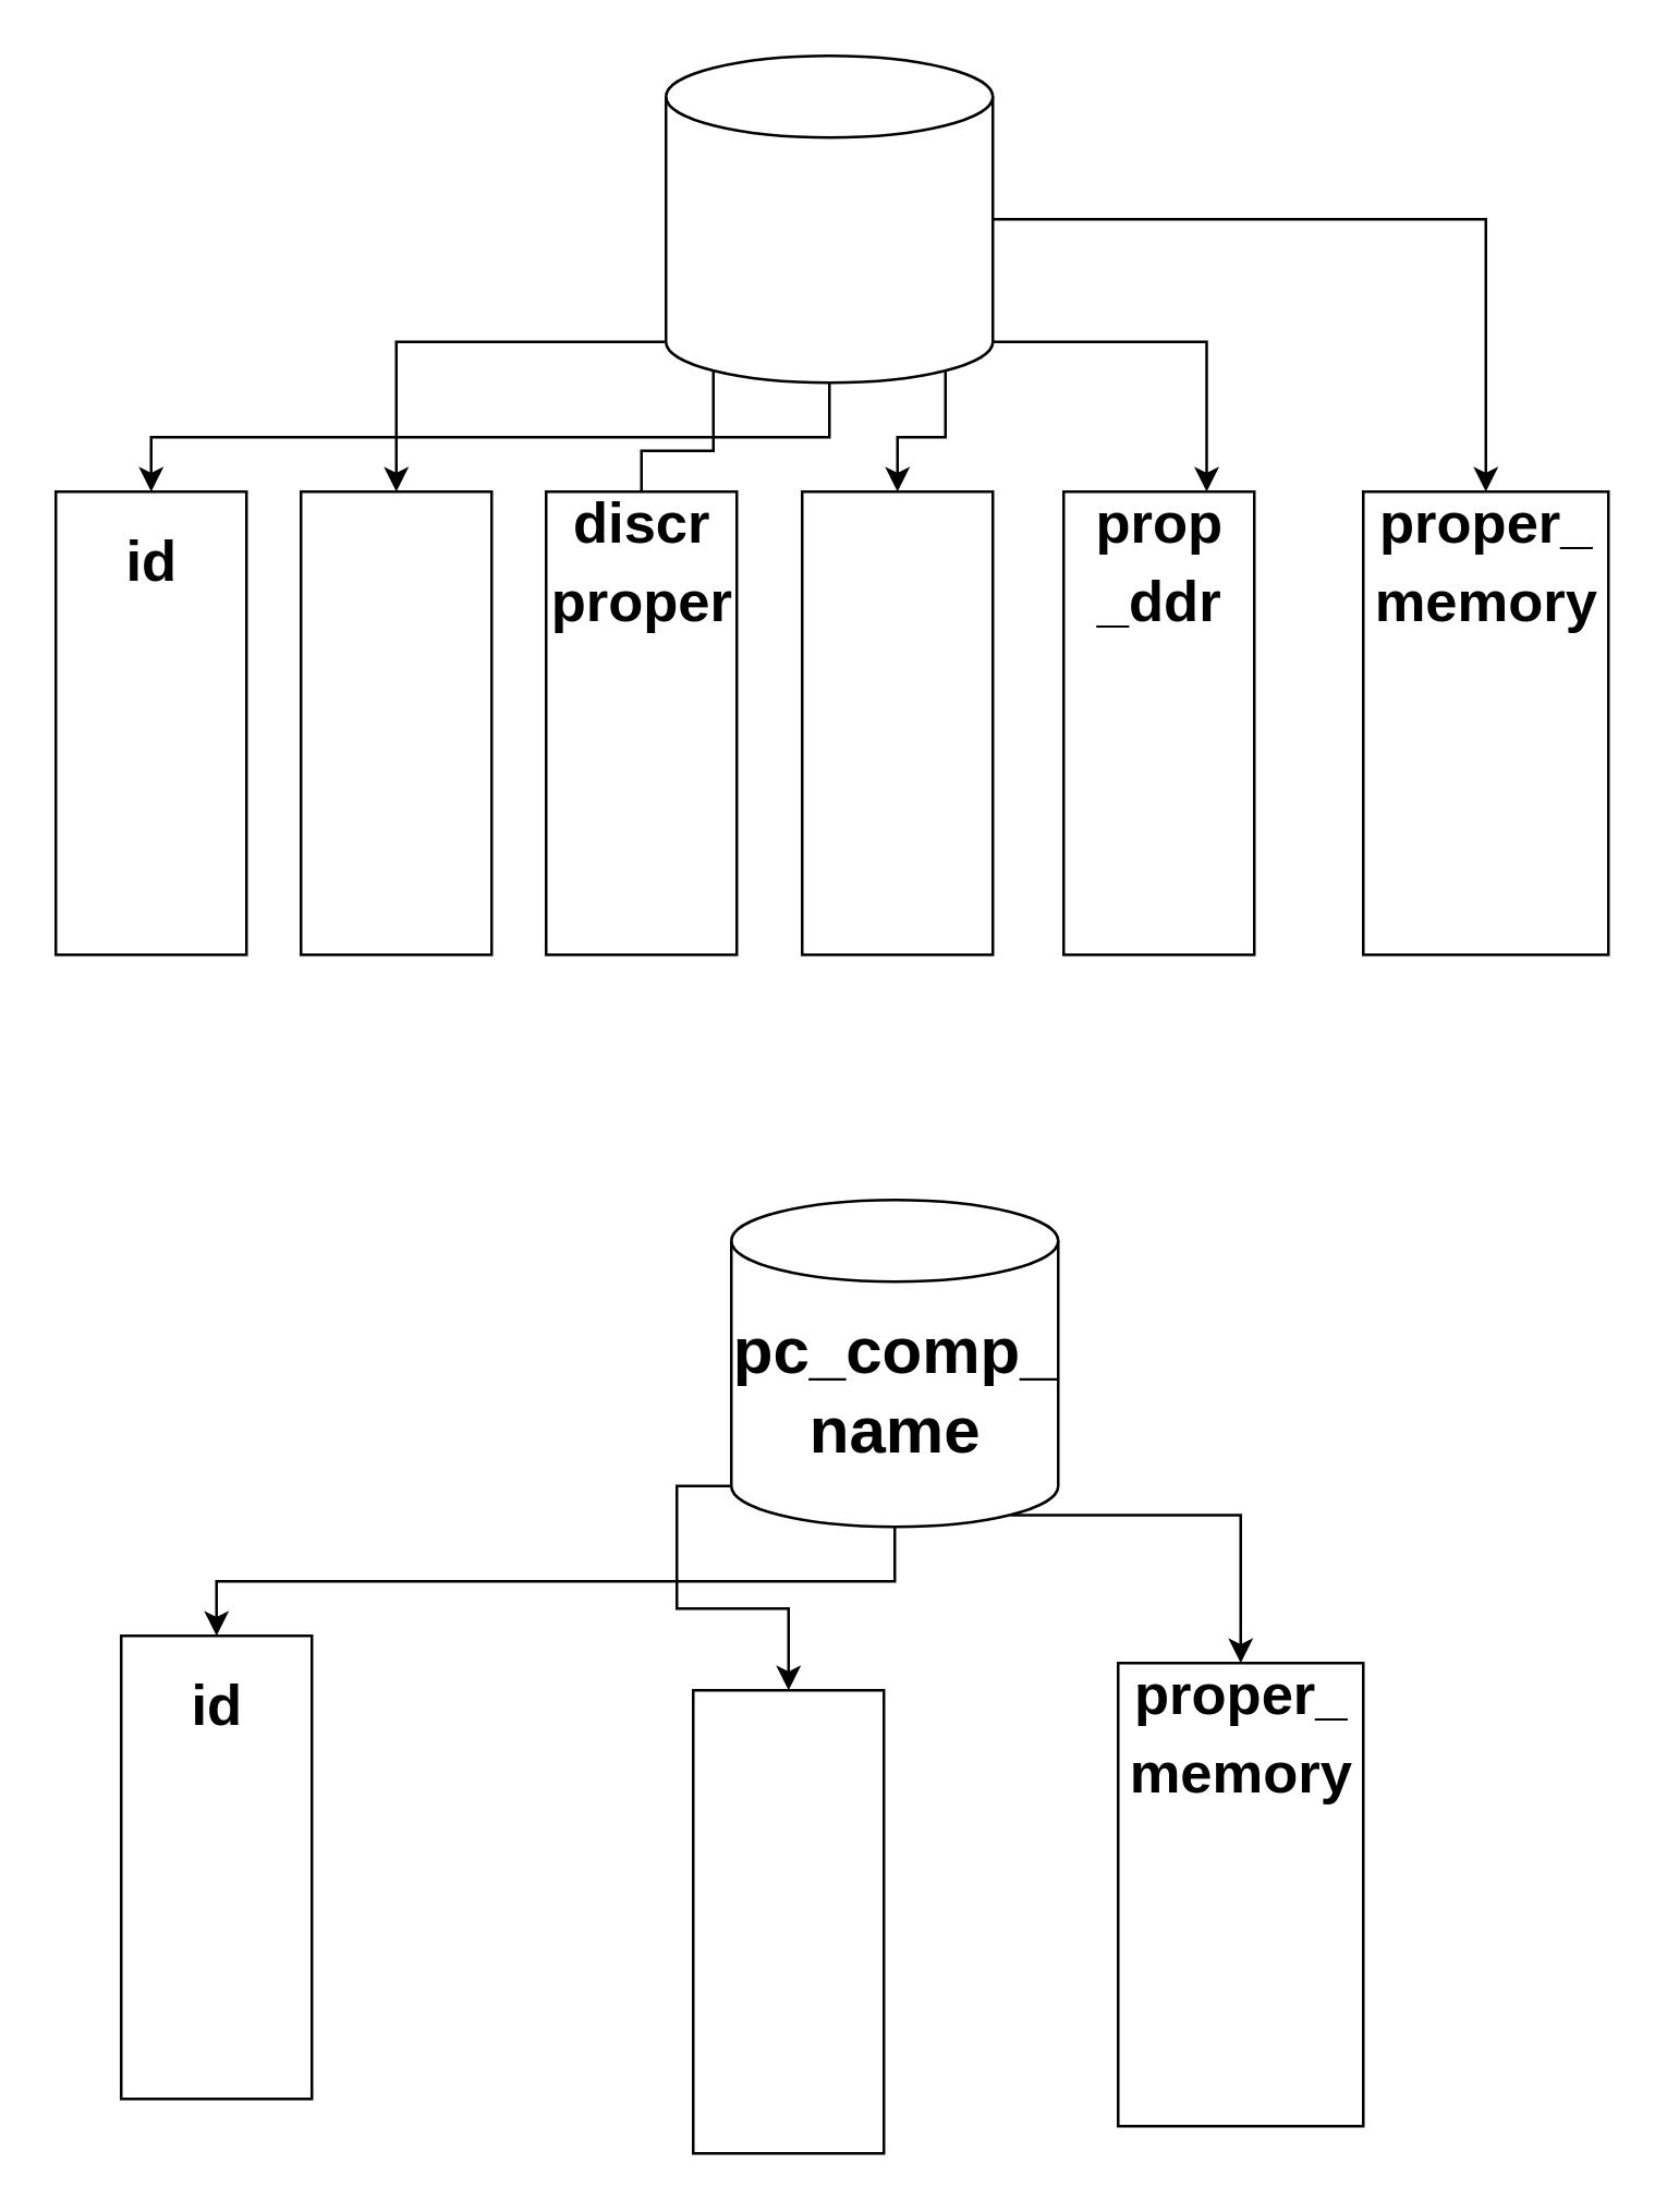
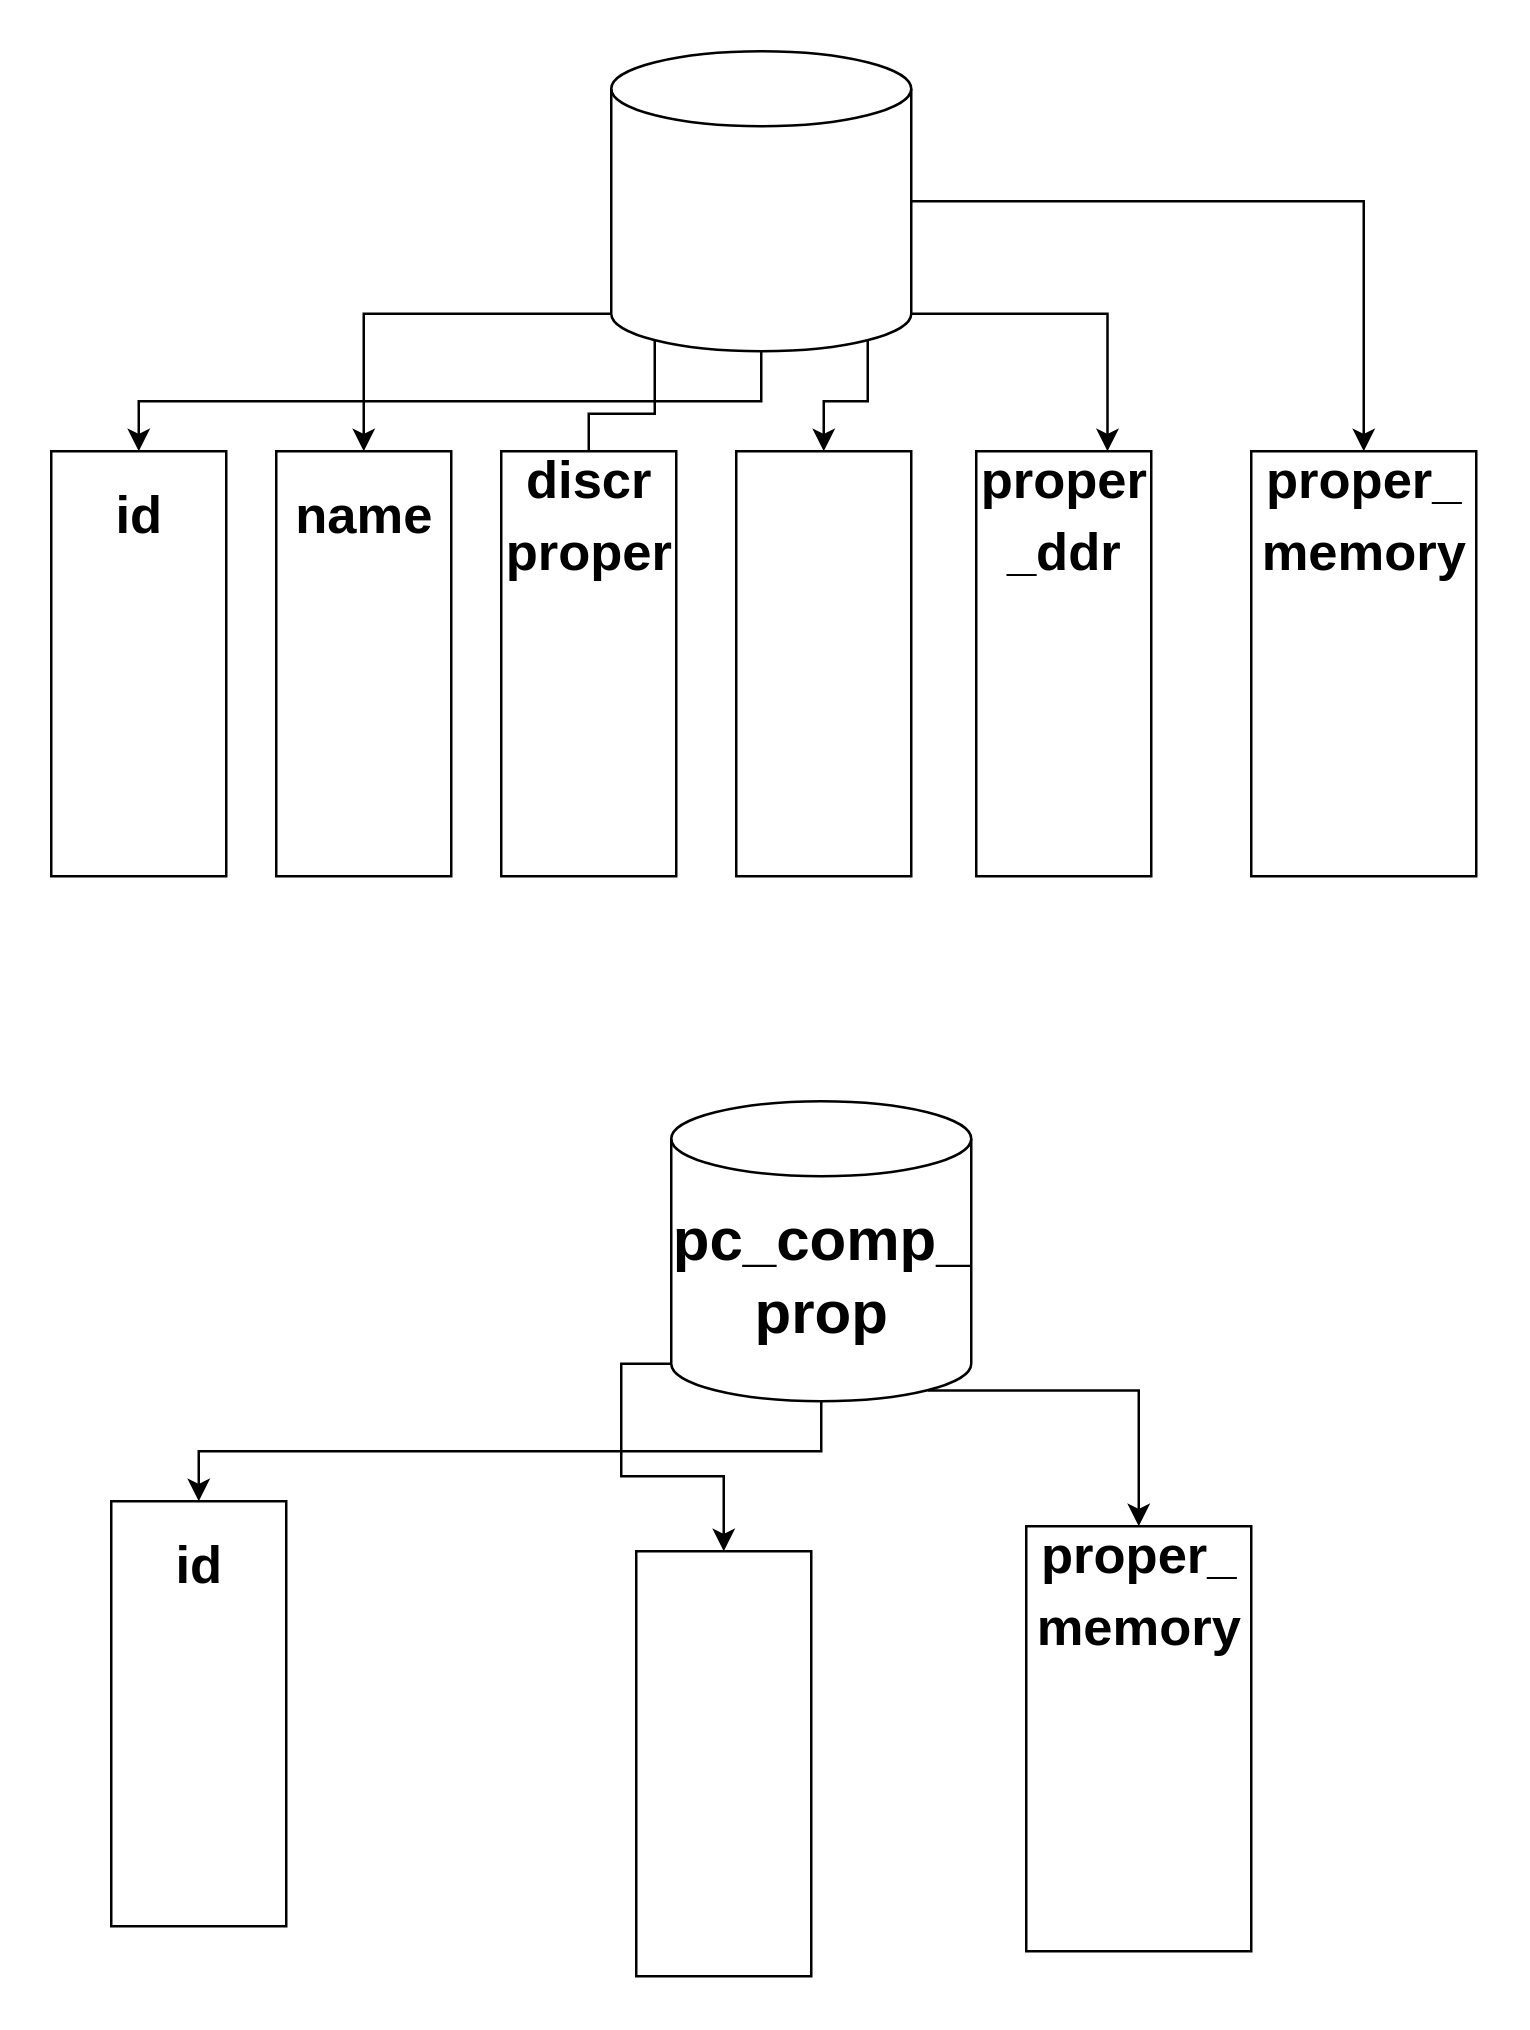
  <mxCell id="0" />
  <mxCell id="1" parent="0" />
  <mxCell id="2" style="edgeStyle=orthogonalEdgeStyle;rounded=0;orthogonalLoop=1;jettySize=auto;html=1;exitX=0.5;exitY=1;exitDx=0;exitDy=0;exitPerimeter=0;entryX=0.5;entryY=0;entryDx=0;entryDy=0;" parent="1" source="8" target="9" edge="1"><mxGeometry relative="1" as="geometry"><mxPoint x="20" y="160" as="targetPoint" /></mxGeometry></mxCell>
  <mxCell id="3" style="edgeStyle=orthogonalEdgeStyle;rounded=0;orthogonalLoop=1;jettySize=auto;html=1;exitX=0;exitY=1;exitDx=0;exitDy=-15;exitPerimeter=0;entryX=0.5;entryY=0;entryDx=0;entryDy=0;" parent="1" source="8" target="11" edge="1"><mxGeometry relative="1" as="geometry" /></mxCell>
  <mxCell id="4" style="edgeStyle=orthogonalEdgeStyle;rounded=0;orthogonalLoop=1;jettySize=auto;html=1;exitX=0.145;exitY=1;exitDx=0;exitDy=-4.35;exitPerimeter=0;" parent="1" source="8" target="14" edge="1"><mxGeometry relative="1" as="geometry"><mxPoint x="180" y="170" as="targetPoint" /></mxGeometry></mxCell>
  <mxCell id="5" style="edgeStyle=orthogonalEdgeStyle;rounded=0;orthogonalLoop=1;jettySize=auto;html=1;exitX=0.855;exitY=1;exitDx=0;exitDy=-4.35;exitPerimeter=0;entryX=0.5;entryY=0;entryDx=0;entryDy=0;" parent="1" source="8" target="15" edge="1"><mxGeometry relative="1" as="geometry" /></mxCell>
  <mxCell id="6" style="edgeStyle=orthogonalEdgeStyle;rounded=0;orthogonalLoop=1;jettySize=auto;html=1;exitX=1;exitY=1;exitDx=0;exitDy=-15;exitPerimeter=0;entryX=0.75;entryY=0;entryDx=0;entryDy=0;" parent="1" source="8" target="16" edge="1"><mxGeometry relative="1" as="geometry" /></mxCell>
  <mxCell id="7" style="edgeStyle=orthogonalEdgeStyle;rounded=0;orthogonalLoop=1;jettySize=auto;html=1;exitX=1;exitY=0.5;exitDx=0;exitDy=0;exitPerimeter=0;entryX=0.5;entryY=0;entryDx=0;entryDy=0;" parent="1" source="8" target="18" edge="1"><mxGeometry relative="1" as="geometry" /></mxCell>
  <mxCell id="8" value="" style="shape=cylinder3;whiteSpace=wrap;html=1;boundedLbl=1;backgroundOutline=1;size=15;" parent="1" vertex="1"><mxGeometry x="244" y="20" width="120" height="120" as="geometry" /></mxCell>
  <mxCell id="9" value="" style="rounded=0;whiteSpace=wrap;html=1;" parent="1" vertex="1"><mxGeometry x="20" y="180" width="70" height="170" as="geometry" /></mxCell>
  <mxCell id="10" value="&lt;font style=&quot;font-size: 21px;&quot;&gt;id&lt;/font&gt;" style="text;strokeColor=none;fillColor=none;html=1;fontSize=24;fontStyle=1;verticalAlign=middle;align=center;" parent="1" vertex="1"><mxGeometry x="20" y="190" width="70" height="30" as="geometry" /></mxCell>
  <mxCell id="11" value="" style="rounded=0;whiteSpace=wrap;html=1;" parent="1" vertex="1"><mxGeometry x="110" y="180" width="70" height="170" as="geometry" /></mxCell>
+ <mxCell id="12" value="&lt;font style=&quot;font-size: 21px;&quot;&gt;name&lt;/font&gt;" style="text;strokeColor=none;fillColor=none;html=1;fontSize=24;fontStyle=1;verticalAlign=middle;align=center;" parent="1" vertex="1"><mxGeometry x="110" y="190" width="70" height="30" as="geometry" /></mxCell>
  <mxCell id="13" value="" style="rounded=0;whiteSpace=wrap;html=1;" parent="1" vertex="1"><mxGeometry x="200" y="180" width="70" height="170" as="geometry" /></mxCell>
  <mxCell id="14" value="&lt;span style=&quot;font-size: 21px;&quot;&gt;discr&lt;/span&gt;&lt;div&gt;&lt;span style=&quot;font-size: 21px;&quot;&gt;proper&lt;/span&gt;&lt;/div&gt;" style="text;strokeColor=none;fillColor=none;html=1;fontSize=24;fontStyle=1;verticalAlign=middle;align=center;" parent="1" vertex="1"><mxGeometry x="200" y="190" width="70" height="30" as="geometry" /></mxCell>
  <mxCell id="15" value="" style="rounded=0;whiteSpace=wrap;html=1;" parent="1" vertex="1"><mxGeometry x="294" y="180" width="70" height="170" as="geometry" /></mxCell>
  <mxCell id="16" value="" style="rounded=0;whiteSpace=wrap;html=1;" parent="1" vertex="1"><mxGeometry x="390" y="180" width="70" height="170" as="geometry" /></mxCell>
- <mxCell id="17" value="&lt;font style=&quot;font-size: 21px;&quot;&gt;prop&lt;/font&gt;&lt;div&gt;&lt;font style=&quot;font-size: 21px;&quot;&gt;_&lt;/font&gt;&lt;span style=&quot;background-color: initial; font-size: 21px;&quot;&gt;ddr&lt;/span&gt;&lt;/div&gt;" style="text;strokeColor=none;fillColor=none;html=1;fontSize=24;fontStyle=1;verticalAlign=middle;align=center;" parent="1" vertex="1"><mxGeometry x="390" y="190" width="70" height="30" as="geometry" /></mxCell>
+ <mxCell id="17" value="&lt;font style=&quot;font-size: 21px;&quot;&gt;proper&lt;/font&gt;&lt;div&gt;&lt;font style=&quot;font-size: 21px;&quot;&gt;_&lt;/font&gt;&lt;span style=&quot;background-color: initial; font-size: 21px;&quot;&gt;ddr&lt;/span&gt;&lt;/div&gt;" style="text;strokeColor=none;fillColor=none;html=1;fontSize=24;fontStyle=1;verticalAlign=middle;align=center;" parent="1" vertex="1"><mxGeometry x="390" y="190" width="70" height="30" as="geometry" /></mxCell>
  <mxCell id="18" value="" style="rounded=0;whiteSpace=wrap;html=1;" parent="1" vertex="1"><mxGeometry x="500" y="180" width="90" height="170" as="geometry" /></mxCell>
  <mxCell id="19" value="&lt;font style=&quot;font-size: 21px;&quot;&gt;proper_&lt;/font&gt;&lt;div&gt;&lt;font style=&quot;font-size: 21px;&quot;&gt;memory&lt;/font&gt;&lt;/div&gt;" style="text;strokeColor=none;fillColor=none;html=1;fontSize=24;fontStyle=1;verticalAlign=middle;align=center;" parent="1" vertex="1"><mxGeometry x="510" y="190" width="70" height="30" as="geometry" /></mxCell>
  <mxCell id="20" style="edgeStyle=orthogonalEdgeStyle;rounded=0;orthogonalLoop=1;jettySize=auto;html=1;exitX=0.5;exitY=1;exitDx=0;exitDy=0;exitPerimeter=0;entryX=0.5;entryY=0;entryDx=0;entryDy=0;" parent="1" source="23" target="25" edge="1"><mxGeometry relative="1" as="geometry"><mxPoint x="44" y="580" as="targetPoint" /></mxGeometry></mxCell>
  <mxCell id="21" style="edgeStyle=orthogonalEdgeStyle;rounded=0;orthogonalLoop=1;jettySize=auto;html=1;exitX=0;exitY=1;exitDx=0;exitDy=-15;exitPerimeter=0;entryX=0.5;entryY=0;entryDx=0;entryDy=0;" parent="1" source="23" target="27" edge="1"><mxGeometry relative="1" as="geometry" /></mxCell>
  <mxCell id="22" style="edgeStyle=orthogonalEdgeStyle;rounded=0;orthogonalLoop=1;jettySize=auto;html=1;exitX=0.855;exitY=1;exitDx=0;exitDy=-4.35;exitPerimeter=0;entryX=0.5;entryY=0;entryDx=0;entryDy=0;" parent="1" source="23" target="28" edge="1"><mxGeometry relative="1" as="geometry" /></mxCell>
  <mxCell id="23" value="" style="shape=cylinder3;whiteSpace=wrap;html=1;boundedLbl=1;backgroundOutline=1;size=15;" parent="1" vertex="1"><mxGeometry x="268" y="440" width="120" height="120" as="geometry" /></mxCell>
- <mxCell id="24" value="pc_comp_&lt;div&gt;name&lt;/div&gt;" style="text;strokeColor=none;fillColor=none;html=1;fontSize=24;fontStyle=1;verticalAlign=middle;align=center;" parent="1" vertex="1"><mxGeometry x="278" y="490" width="100" height="40" as="geometry" /></mxCell>
+ <mxCell id="24" value="pc_comp_&lt;div&gt;prop&lt;/div&gt;" style="text;strokeColor=none;fillColor=none;html=1;fontSize=24;fontStyle=1;verticalAlign=middle;align=center;" parent="1" vertex="1"><mxGeometry x="278" y="490" width="100" height="40" as="geometry" /></mxCell>
  <mxCell id="25" value="" style="rounded=0;whiteSpace=wrap;html=1;" parent="1" vertex="1"><mxGeometry x="44" y="600" width="70" height="170" as="geometry" /></mxCell>
  <mxCell id="26" value="&lt;font style=&quot;font-size: 21px;&quot;&gt;id&lt;/font&gt;" style="text;strokeColor=none;fillColor=none;html=1;fontSize=24;fontStyle=1;verticalAlign=middle;align=center;" parent="1" vertex="1"><mxGeometry x="44" y="610" width="70" height="30" as="geometry" /></mxCell>
  <mxCell id="27" value="" style="rounded=0;whiteSpace=wrap;html=1;" parent="1" vertex="1"><mxGeometry x="254" y="620" width="70" height="170" as="geometry" /></mxCell>
  <mxCell id="28" value="" style="rounded=0;whiteSpace=wrap;html=1;" parent="1" vertex="1"><mxGeometry x="410" y="610" width="90" height="170" as="geometry" /></mxCell>
  <mxCell id="29" value="&lt;font style=&quot;font-size: 21px;&quot;&gt;proper_&lt;/font&gt;&lt;div&gt;&lt;font style=&quot;font-size: 21px;&quot;&gt;memory&lt;/font&gt;&lt;/div&gt;" style="text;strokeColor=none;fillColor=none;html=1;fontSize=24;fontStyle=1;verticalAlign=middle;align=center;" parent="1" vertex="1"><mxGeometry x="420" y="620" width="70" height="30" as="geometry" /></mxCell>
